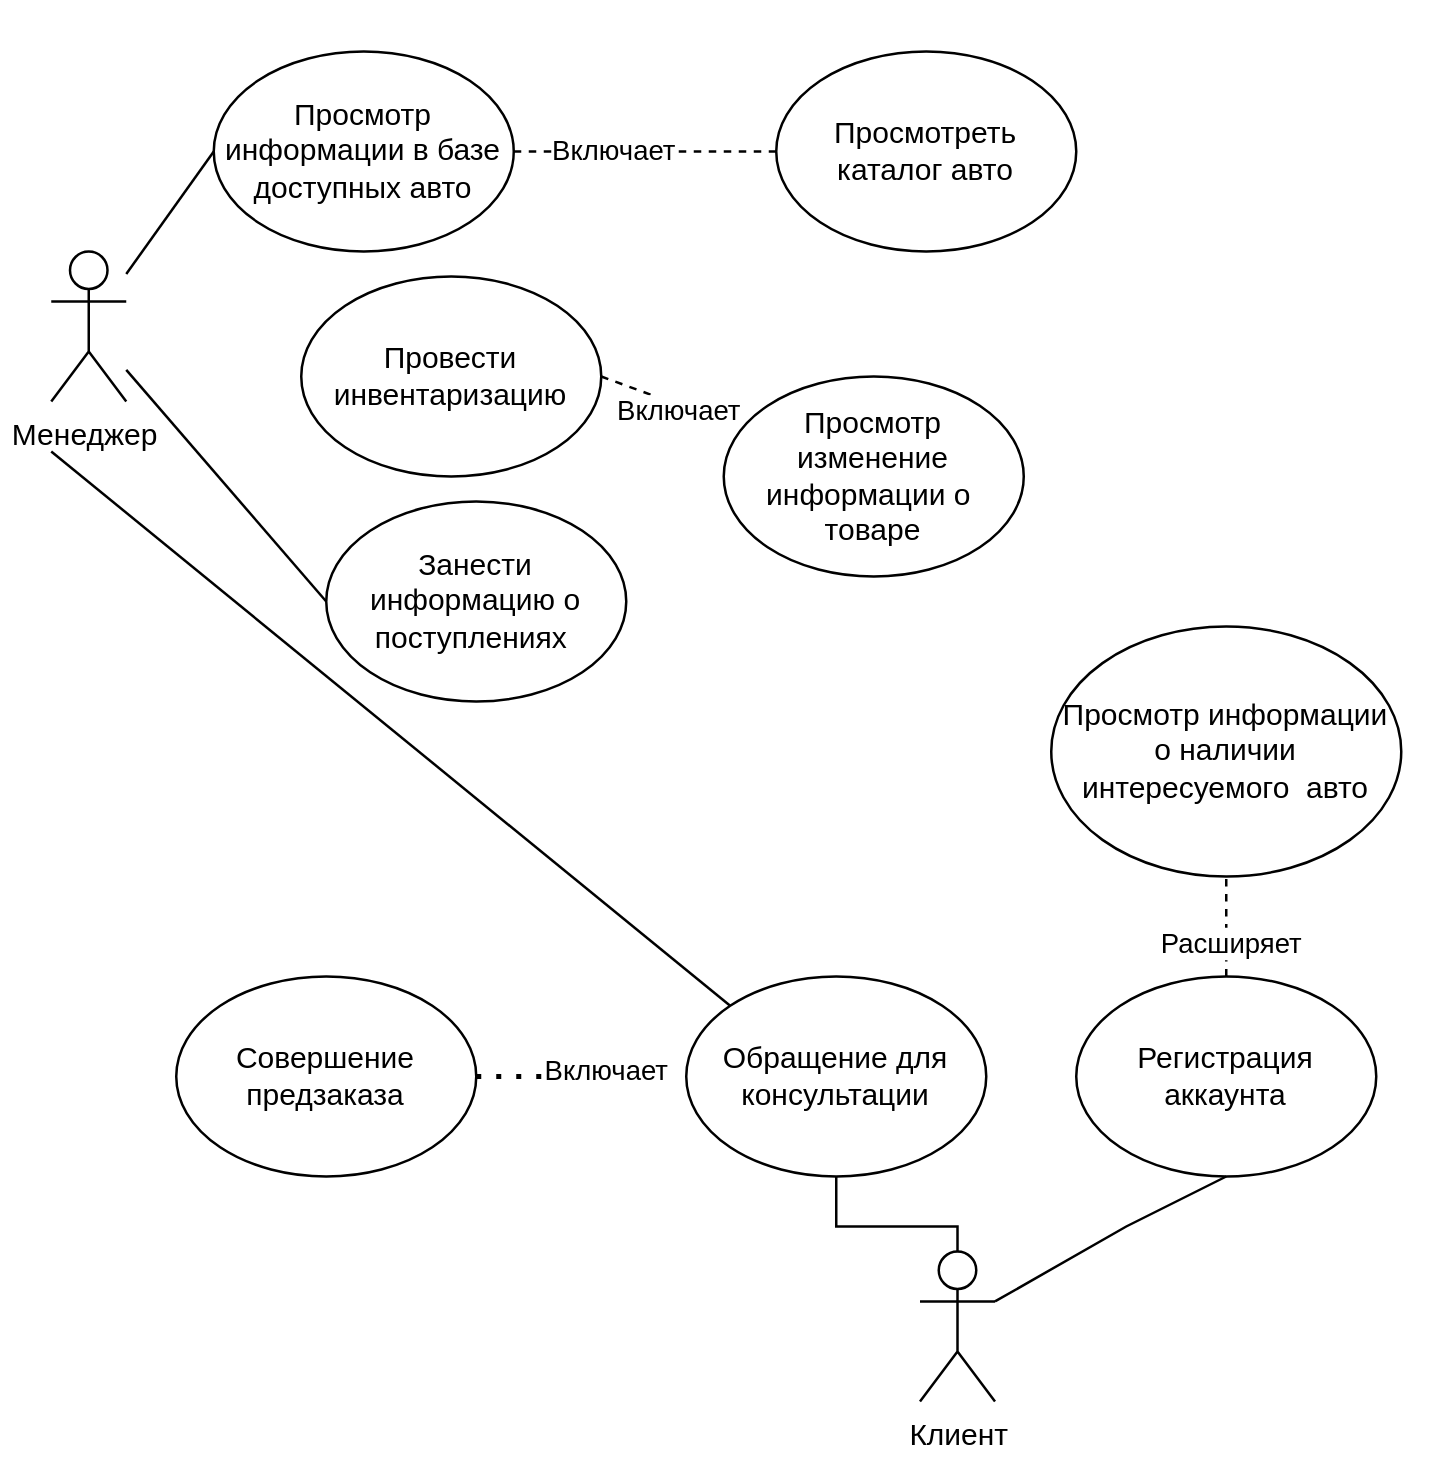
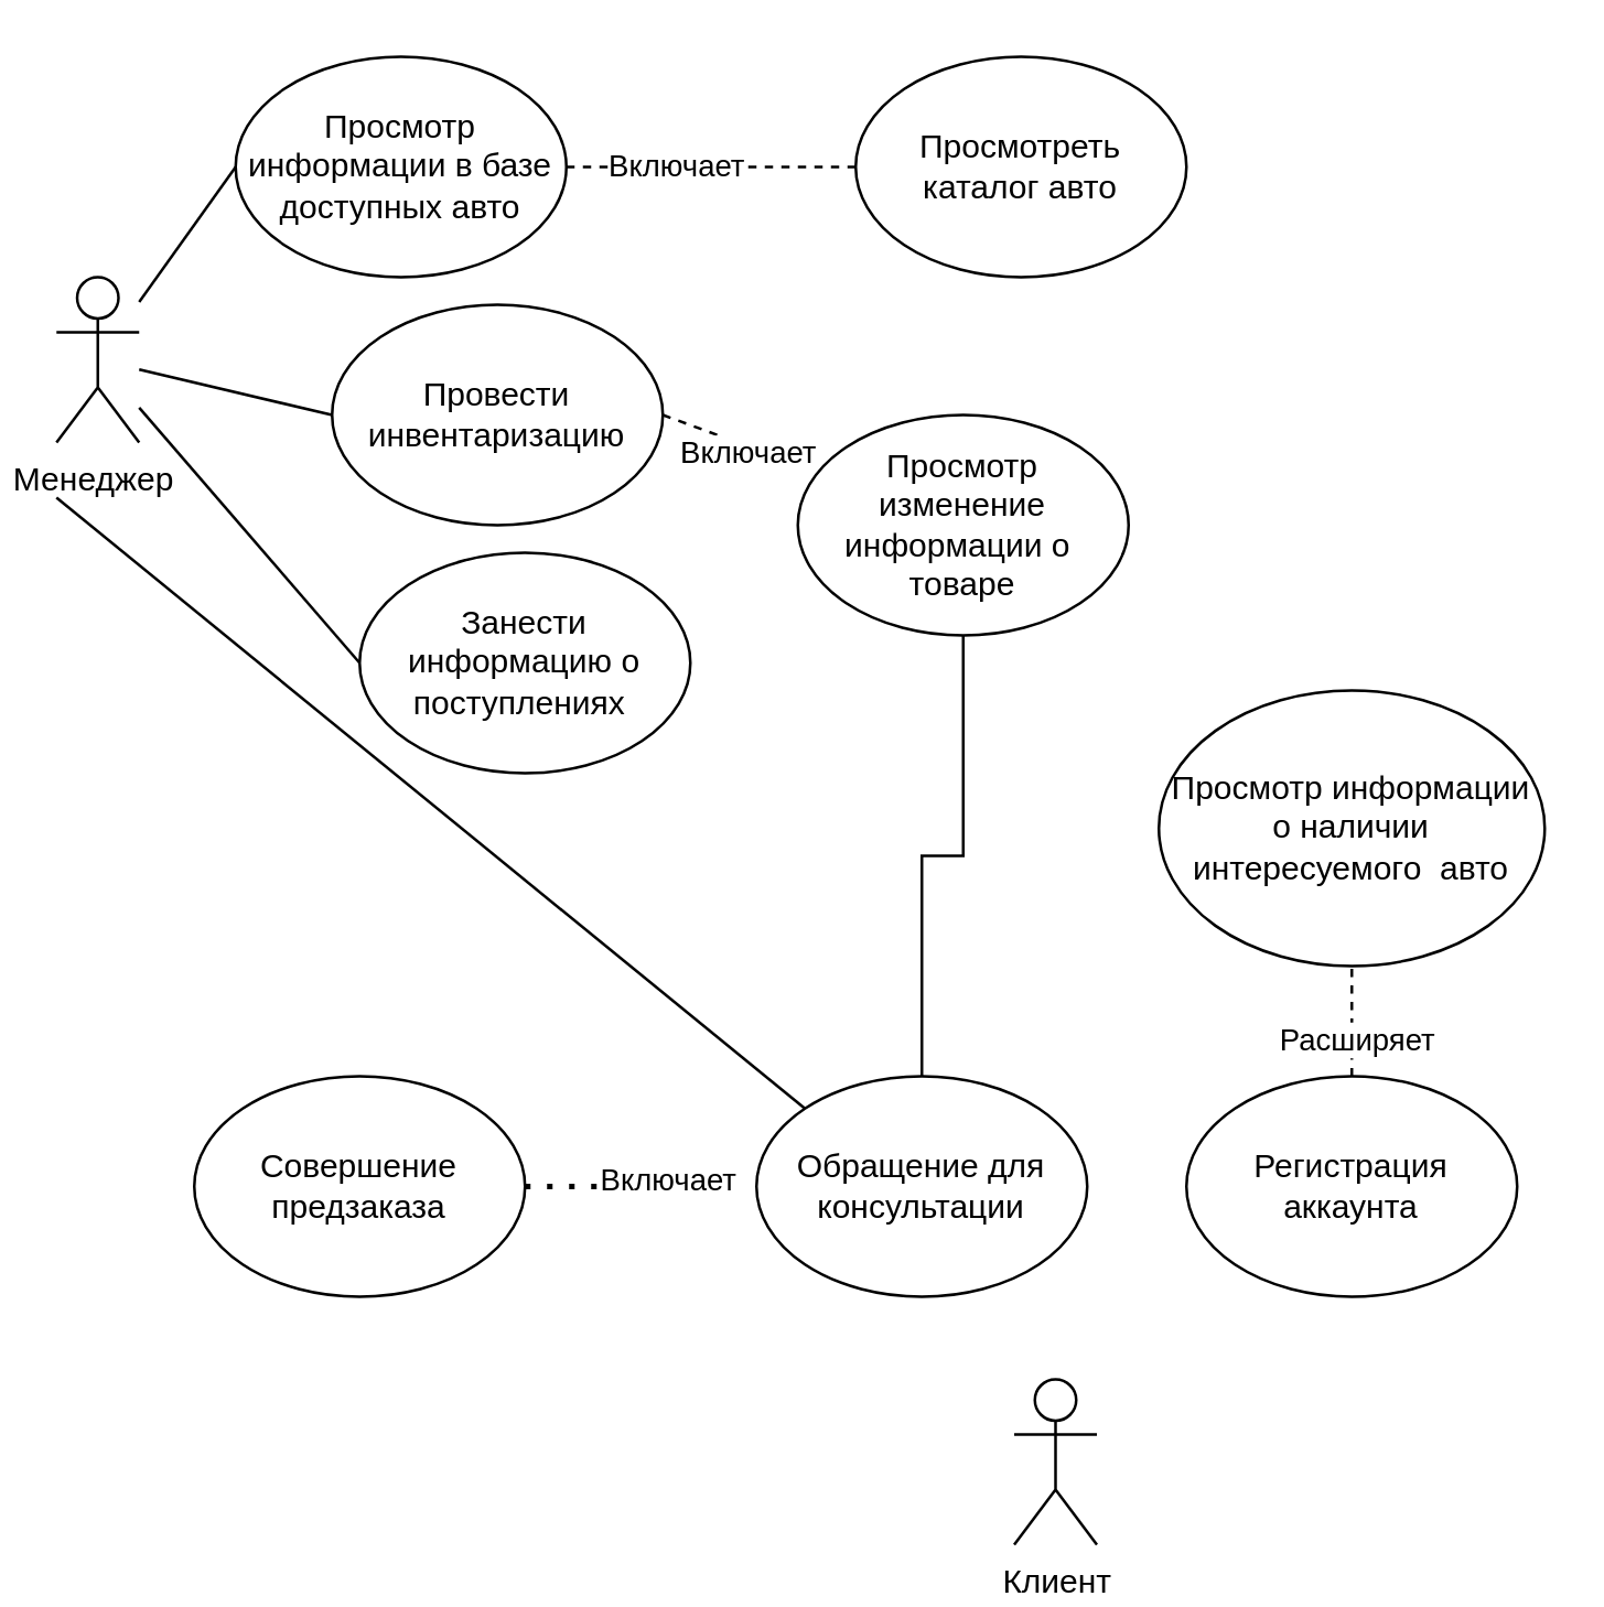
  <mxCell id="0" />
  <mxCell id="1" parent="0" />
  <mxCell id="2" value="Менеджер&amp;nbsp;" style="shape=umlActor;verticalLabelPosition=bottom;verticalAlign=top;html=1;outlineConnect=0;" vertex="1" parent="1"><mxGeometry x="20" y="100" width="30" height="60" as="geometry" /></mxCell>
  <mxCell id="3" value="" style="edgeStyle=orthogonalEdgeStyle;rounded=0;orthogonalLoop=1;jettySize=auto;html=1;dashed=1;endArrow=none;endFill=0;" edge="1" parent="1" source="5" target="7"><mxGeometry relative="1" as="geometry" /></mxCell>
  <mxCell id="4" value="Включает" style="edgeLabel;html=1;align=center;verticalAlign=middle;resizable=0;points=[];" vertex="1" connectable="0" parent="3"><mxGeometry x="-0.262" y="1" relative="1" as="geometry"><mxPoint as="offset" /></mxGeometry></mxCell>
  <mxCell id="5" value="Просмотр информации в базе доступных авто" style="ellipse;whiteSpace=wrap;html=1;" vertex="1" parent="1"><mxGeometry x="85" y="20" width="120" height="80" as="geometry" /></mxCell>
  <mxCell id="6" value="" style="endArrow=none;html=1;rounded=0;entryX=0;entryY=0.5;entryDx=0;entryDy=0;endFill=0;" edge="1" parent="1" source="2" target="5"><mxGeometry width="50" height="50" relative="1" as="geometry"><mxPoint x="60" y="110" as="sourcePoint" /><mxPoint x="110" y="60" as="targetPoint" /></mxGeometry></mxCell>
  <mxCell id="7" value="Просмотреть каталог авто" style="ellipse;whiteSpace=wrap;html=1;" vertex="1" parent="1"><mxGeometry x="310" y="20" width="120" height="80" as="geometry" /></mxCell>
  <mxCell id="8" value="Занести информацию о поступлениях&amp;nbsp;" style="ellipse;whiteSpace=wrap;html=1;" vertex="1" parent="1"><mxGeometry x="130" y="200" width="120" height="80" as="geometry" /></mxCell>
  <mxCell id="9" value="" style="endArrow=none;html=1;rounded=0;entryX=0;entryY=0.5;entryDx=0;entryDy=0;startArrow=none;startFill=0;endFill=0;" edge="1" parent="1" source="2" target="8"><mxGeometry width="50" height="50" relative="1" as="geometry"><mxPoint x="60" y="220" as="sourcePoint" /><mxPoint x="110" y="170" as="targetPoint" /></mxGeometry></mxCell>
  <mxCell id="10" value="Провести инвентаризацию" style="ellipse;whiteSpace=wrap;html=1;" vertex="1" parent="1"><mxGeometry x="120" y="110" width="120" height="80" as="geometry" /></mxCell>
+ <mxCell id="11" value="" style="endArrow=none;html=1;rounded=0;entryX=0;entryY=0.5;entryDx=0;entryDy=0;endFill=0;" edge="1" parent="1" source="2" target="10"><mxGeometry width="50" height="50" relative="1" as="geometry"><mxPoint x="60" y="170" as="sourcePoint" /><mxPoint x="110" y="120" as="targetPoint" /></mxGeometry></mxCell>
  <mxCell id="12" value="Просмотр изменение информации о&amp;nbsp; товаре" style="ellipse;whiteSpace=wrap;html=1;" vertex="1" parent="1"><mxGeometry x="289" y="150" width="120" height="80" as="geometry" /></mxCell>
  <mxCell id="13" value="" style="endArrow=none;html=1;rounded=0;dashed=1;endFill=0;" edge="1" parent="1" target="12"><mxGeometry width="50" height="50" relative="1" as="geometry"><mxPoint x="240" y="150" as="sourcePoint" /><mxPoint x="290" y="100" as="targetPoint" /></mxGeometry></mxCell>
  <mxCell id="14" value="Включает" style="edgeLabel;html=1;align=center;verticalAlign=middle;resizable=0;points=[];" vertex="1" connectable="0" parent="13"><mxGeometry x="-0.295" y="-1" relative="1" as="geometry"><mxPoint x="11" y="5" as="offset" /></mxGeometry></mxCell>
  <mxCell id="15" value="Клиент" style="shape=umlActor;verticalLabelPosition=bottom;verticalAlign=top;html=1;outlineConnect=0;" vertex="1" parent="1"><mxGeometry x="367.5" y="500" width="30" height="60" as="geometry" /></mxCell>
- <mxCell id="16" value="" style="edgeStyle=orthogonalEdgeStyle;rounded=0;orthogonalLoop=1;jettySize=auto;html=1;startArrow=none;startFill=0;endArrow=none;endFill=0;" edge="1" parent="1" source="17" target="15"><mxGeometry relative="1" as="geometry" /></mxCell>
+ <mxCell id="16" value="" style="edgeStyle=orthogonalEdgeStyle;rounded=0;orthogonalLoop=1;jettySize=auto;html=1;startArrow=none;startFill=0;endArrow=none;endFill=0;" edge="1" parent="1" source="17" target="12"><mxGeometry relative="1" as="geometry" /></mxCell>
  <mxCell id="17" value="Обращение для консультации" style="ellipse;whiteSpace=wrap;html=1;" vertex="1" parent="1"><mxGeometry x="274" y="390" width="120" height="80" as="geometry" /></mxCell>
  <mxCell id="18" value="Совершение предзаказа" style="ellipse;whiteSpace=wrap;html=1;" vertex="1" parent="1"><mxGeometry x="70" y="390" width="120" height="80" as="geometry" /></mxCell>
  <mxCell id="19" value="" style="endArrow=none;dashed=1;html=1;dashPattern=1 3;strokeWidth=2;rounded=0;exitX=1;exitY=0.5;exitDx=0;exitDy=0;" edge="1" parent="1" source="18"><mxGeometry width="50" height="50" relative="1" as="geometry"><mxPoint x="230" y="480" as="sourcePoint" /><mxPoint x="270" y="430" as="targetPoint" /></mxGeometry></mxCell>
  <mxCell id="20" value="Включает" style="edgeLabel;html=1;align=center;verticalAlign=middle;resizable=0;points=[];" vertex="1" connectable="0" parent="19"><mxGeometry x="0.275" y="3" relative="1" as="geometry"><mxPoint as="offset" /></mxGeometry></mxCell>
  <mxCell id="21" value="" style="endArrow=none;html=1;rounded=0;exitX=0;exitY=0;exitDx=0;exitDy=0;startArrow=none;startFill=0;" edge="1" parent="1" source="17"><mxGeometry width="50" height="50" relative="1" as="geometry"><mxPoint x="-10" y="210" as="sourcePoint" /><mxPoint x="20" y="180" as="targetPoint" /></mxGeometry></mxCell>
  <mxCell id="22" value="Регистрация аккаунта" style="ellipse;whiteSpace=wrap;html=1;" vertex="1" parent="1"><mxGeometry x="430" y="390" width="120" height="80" as="geometry" /></mxCell>
- <mxCell id="23" value="" style="endArrow=none;html=1;rounded=0;entryX=0.5;entryY=1;entryDx=0;entryDy=0;exitX=1;exitY=0.333;exitDx=0;exitDy=0;exitPerimeter=0;endFill=0;" edge="1" parent="1" source="15" target="22"><mxGeometry width="50" height="50" relative="1" as="geometry"><mxPoint x="390" y="510" as="sourcePoint" /><mxPoint x="440" y="460" as="targetPoint" /><Array as="points"><mxPoint x="450" y="490" /></Array></mxGeometry></mxCell>
  <mxCell id="24" value="Просмотр информации о наличии интересуемого&amp;nbsp; авто" style="ellipse;whiteSpace=wrap;html=1;" vertex="1" parent="1"><mxGeometry x="420" y="250" width="140" height="100" as="geometry" /></mxCell>
  <mxCell id="25" value="" style="endArrow=none;html=1;rounded=0;entryX=0.5;entryY=1;entryDx=0;entryDy=0;endFill=0;dashed=1;" edge="1" parent="1" target="24"><mxGeometry width="50" height="50" relative="1" as="geometry"><mxPoint x="490" y="390" as="sourcePoint" /><mxPoint x="540" y="340" as="targetPoint" /></mxGeometry></mxCell>
  <mxCell id="26" value="Расширяет" style="edgeLabel;html=1;align=center;verticalAlign=middle;resizable=0;points=[];" vertex="1" connectable="0" parent="25"><mxGeometry x="-0.3" y="-1" relative="1" as="geometry"><mxPoint as="offset" /></mxGeometry></mxCell>
